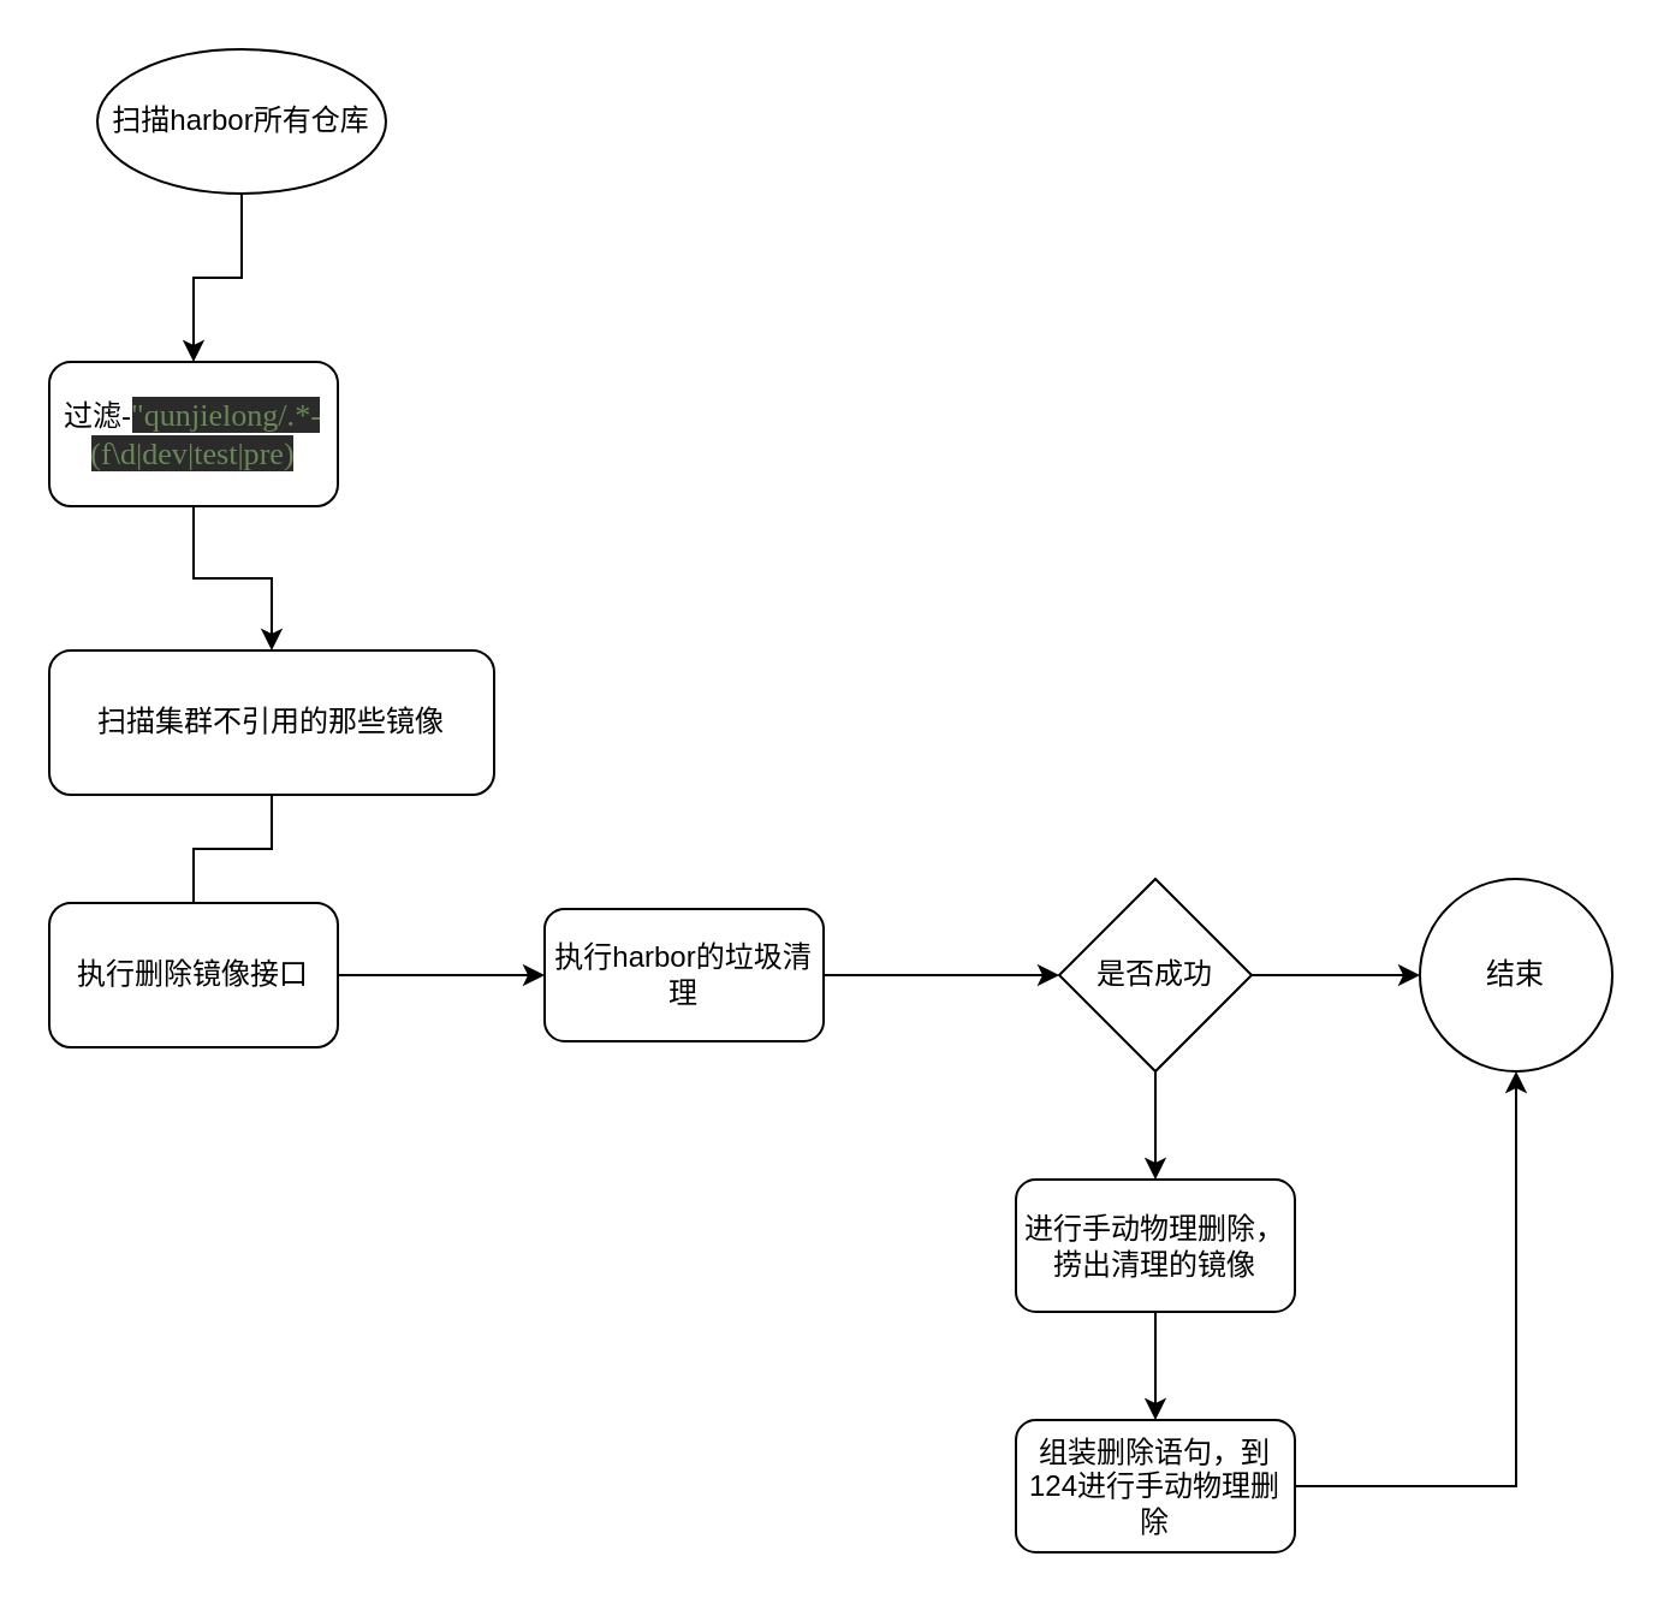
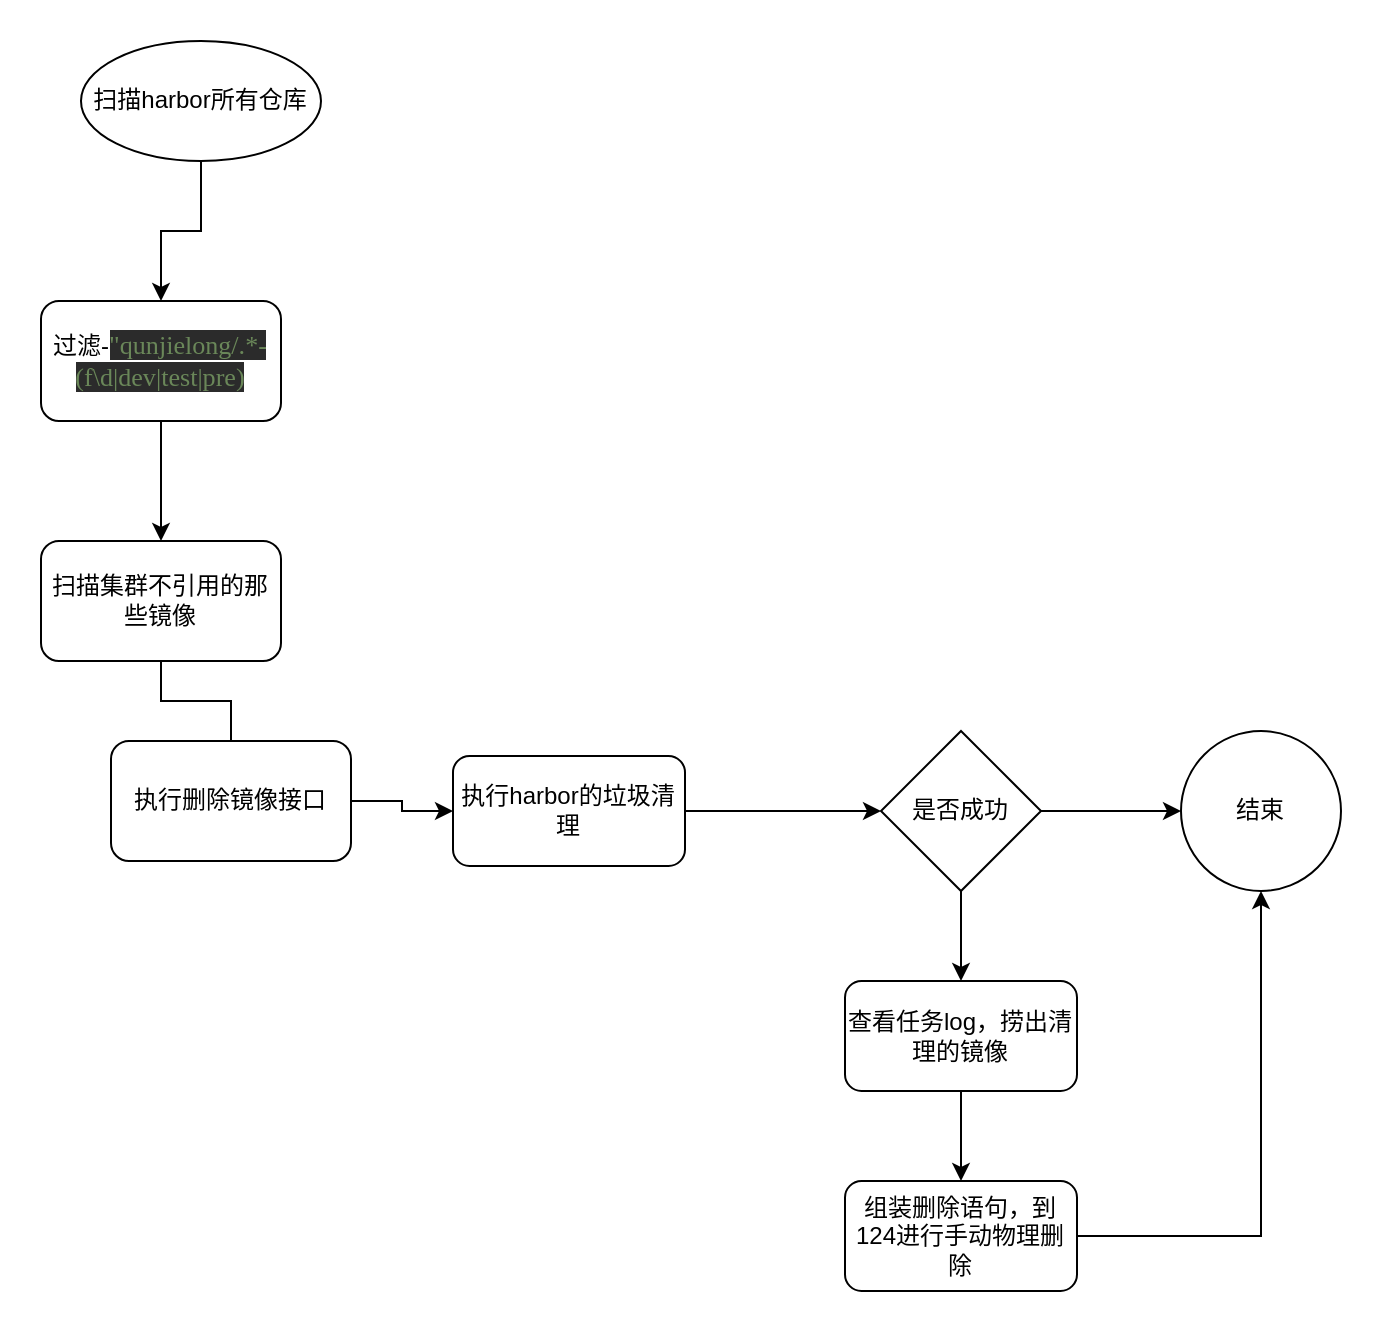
  <mxCell id="0" />
  <mxCell id="1" parent="0" />
  <mxCell id="2" style="edgeStyle=orthogonalEdgeStyle;rounded=0;orthogonalLoop=1;jettySize=auto;html=1;exitX=0.5;exitY=1;exitDx=0;exitDy=0;entryX=0.5;entryY=0;entryDx=0;entryDy=0;" edge="1" parent="1" source="3" target="5"><mxGeometry relative="1" as="geometry"><mxPoint x="80" y="130" as="targetPoint" /></mxGeometry></mxCell>
  <mxCell id="3" value="扫描harbor所有仓库" style="ellipse;whiteSpace=wrap;html=1;aspect=fixed;" vertex="1" parent="1"><mxGeometry x="40" y="20" width="120" height="60" as="geometry" /></mxCell>
  <mxCell id="4" style="edgeStyle=orthogonalEdgeStyle;rounded=0;orthogonalLoop=1;jettySize=auto;html=1;exitX=0.5;exitY=1;exitDx=0;exitDy=0;entryX=0.5;entryY=0;entryDx=0;entryDy=0;" edge="1" parent="1" source="5" target="7"><mxGeometry relative="1" as="geometry" /></mxCell>
  <mxCell id="5" value="过滤-&lt;span style=&quot;color: rgb(106 , 135 , 89) ; background-color: rgb(43 , 43 , 43) ; font-family: &amp;#34;jetbrains mono&amp;#34; ; font-size: 9.8pt&quot;&gt;&quot;qunjielong/.*-(f\d|dev|test|pre)&lt;/span&gt;" style="rounded=1;whiteSpace=wrap;html=1;" vertex="1" parent="1"><mxGeometry x="20" y="150" width="120" height="60" as="geometry" /></mxCell>
  <mxCell id="6" style="edgeStyle=orthogonalEdgeStyle;rounded=0;orthogonalLoop=1;jettySize=auto;html=1;exitX=0.5;exitY=1;exitDx=0;exitDy=0;entryX=0.5;entryY=0;entryDx=0;entryDy=0;endArrow=none;" edge="1" parent="1" source="7" target="9"><mxGeometry relative="1" as="geometry" /></mxCell>
- <mxCell id="7" value="扫描集群不引用的那些镜像" style="rounded=1;whiteSpace=wrap;html=1;" vertex="1" parent="1"><mxGeometry x="20" y="270" width="185" height="60" as="geometry" /></mxCell>
+ <mxCell id="7" value="扫描集群不引用的那些镜像" style="rounded=1;whiteSpace=wrap;html=1;" vertex="1" parent="1"><mxGeometry x="20" y="270" width="120" height="60" as="geometry" /></mxCell>
  <mxCell id="8" style="edgeStyle=orthogonalEdgeStyle;rounded=0;orthogonalLoop=1;jettySize=auto;html=1;exitX=1;exitY=0.5;exitDx=0;exitDy=0;entryX=0;entryY=0.5;entryDx=0;entryDy=0;" edge="1" parent="1" source="9" target="11"><mxGeometry relative="1" as="geometry" /></mxCell>
- <mxCell id="9" value="执行删除镜像接口" style="rounded=1;whiteSpace=wrap;html=1;" vertex="1" parent="1"><mxGeometry x="20" y="375" width="120" height="60" as="geometry" /></mxCell>
+ <mxCell id="9" value="执行删除镜像接口" style="rounded=1;whiteSpace=wrap;html=1;" vertex="1" parent="1"><mxGeometry x="55" y="370" width="120" height="60" as="geometry" /></mxCell>
  <mxCell id="10" style="edgeStyle=orthogonalEdgeStyle;rounded=0;orthogonalLoop=1;jettySize=auto;html=1;exitX=1;exitY=0.5;exitDx=0;exitDy=0;entryX=0;entryY=0.5;entryDx=0;entryDy=0;" edge="1" parent="1" source="11" target="14"><mxGeometry relative="1" as="geometry" /></mxCell>
  <mxCell id="11" value="执行harbor的垃圾清理" style="rounded=1;whiteSpace=wrap;html=1;" vertex="1" parent="1"><mxGeometry x="226" y="377.5" width="116" height="55" as="geometry" /></mxCell>
  <mxCell id="12" style="edgeStyle=orthogonalEdgeStyle;rounded=0;orthogonalLoop=1;jettySize=auto;html=1;exitX=1;exitY=0.5;exitDx=0;exitDy=0;entryX=0;entryY=0.5;entryDx=0;entryDy=0;" edge="1" parent="1" source="14" target="15"><mxGeometry relative="1" as="geometry" /></mxCell>
  <mxCell id="13" style="edgeStyle=orthogonalEdgeStyle;rounded=0;orthogonalLoop=1;jettySize=auto;html=1;exitX=0.5;exitY=1;exitDx=0;exitDy=0;entryX=0.5;entryY=0;entryDx=0;entryDy=0;" edge="1" parent="1" source="14" target="17"><mxGeometry relative="1" as="geometry" /></mxCell>
  <mxCell id="14" value="是否成功" style="rhombus;whiteSpace=wrap;html=1;" vertex="1" parent="1"><mxGeometry x="440" y="365" width="80" height="80" as="geometry" /></mxCell>
  <mxCell id="15" value="结束" style="ellipse;whiteSpace=wrap;html=1;aspect=fixed;" vertex="1" parent="1"><mxGeometry x="590" y="365" width="80" height="80" as="geometry" /></mxCell>
  <mxCell id="16" style="edgeStyle=orthogonalEdgeStyle;rounded=0;orthogonalLoop=1;jettySize=auto;html=1;exitX=0.5;exitY=1;exitDx=0;exitDy=0;entryX=0.5;entryY=0;entryDx=0;entryDy=0;" edge="1" parent="1" source="17" target="19"><mxGeometry relative="1" as="geometry" /></mxCell>
- <mxCell id="17" value="进行手动物理删除，捞出清理的镜像" style="rounded=1;whiteSpace=wrap;html=1;" vertex="1" parent="1"><mxGeometry x="422" y="490" width="116" height="55" as="geometry" /></mxCell>
+ <mxCell id="17" value="查看任务log，捞出清理的镜像" style="rounded=1;whiteSpace=wrap;html=1;" vertex="1" parent="1"><mxGeometry x="422" y="490" width="116" height="55" as="geometry" /></mxCell>
  <mxCell id="18" style="edgeStyle=orthogonalEdgeStyle;rounded=0;orthogonalLoop=1;jettySize=auto;html=1;exitX=1;exitY=0.5;exitDx=0;exitDy=0;entryX=0.5;entryY=1;entryDx=0;entryDy=0;" edge="1" parent="1" source="19" target="15"><mxGeometry relative="1" as="geometry" /></mxCell>
  <mxCell id="19" value="组装删除语句，到124进行手动物理删除" style="rounded=1;whiteSpace=wrap;html=1;" vertex="1" parent="1"><mxGeometry x="422" y="590" width="116" height="55" as="geometry" /></mxCell>
